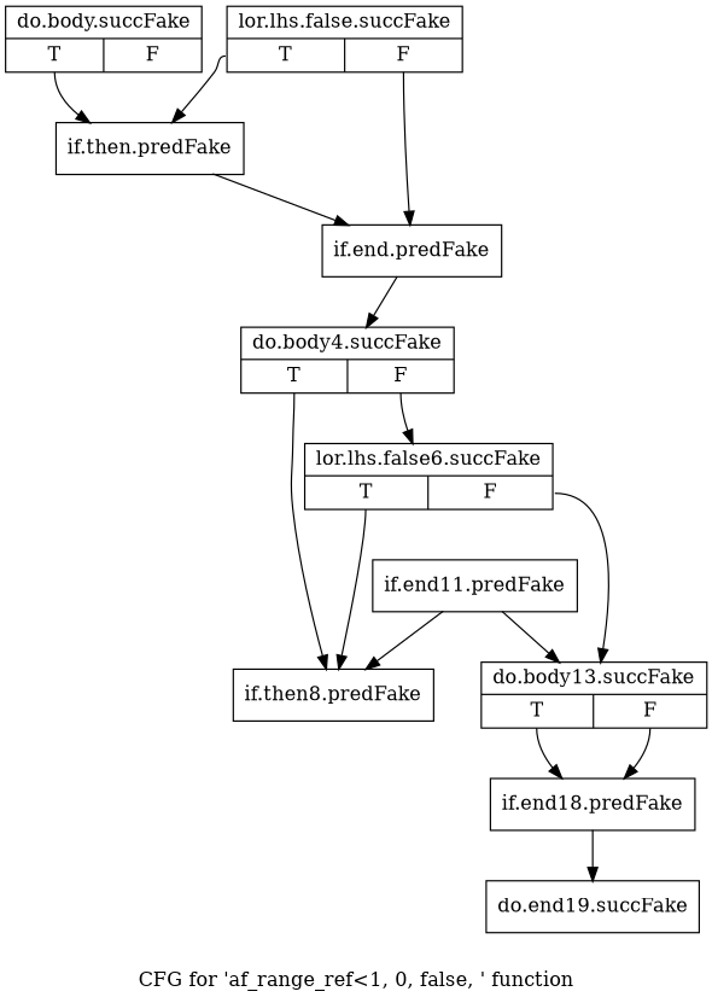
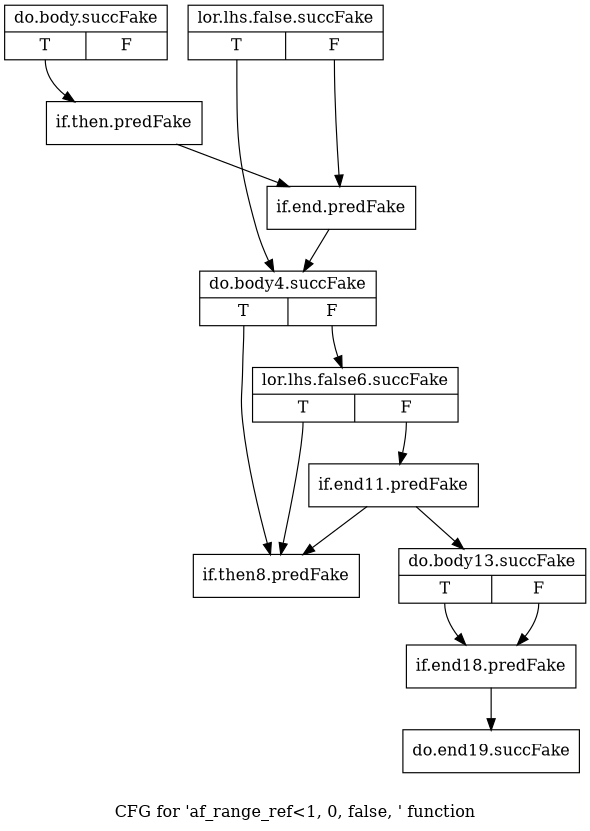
  digraph {
    label="CFG for 'af_range_ref\<1, 0, false, ' function"
    node [filename="/tools/Xilinx/Vitis_HLS/2022.1/include/ap_fixed_ref.h" linenumber=281 shape=record]
    n1 [label="{do.body.succFake|{<s0>T|<s1>F}}"]
    n2 [label="{if.then.predFake}"]
    n3 [label="{if.end.predFake}"]
    n4 [label="{lor.lhs.false.succFake|{<s0>T|<s1>F}}"]
    n5 [label="{do.body4.succFake|{<s0>T|<s1>F}}" linenumber=284]
    n6 [label="{if.then8.predFake}" linenumber=284]
    n7 [label="{lor.lhs.false6.succFake|{<s0>T|<s1>F}}" linenumber=284]
    n8 [label="{if.end11.predFake}" linenumber=284]
    n9 [label="{do.body13.succFake|{<s0>T|<s1>F}}" linenumber=286]
    n10 [label="{if.end18.predFake}" linenumber=286]
    n11 [label="{do.end19.succFake}" linenumber=288]
    n1 -> n2 [tailport=s0]
    n2 -> n3 [execusionnum=0 filename="/tools/Xilinx/Vitis_HLS/2022.1/include/ap_fixed_ref.h"]
    n3 -> n5 [execusionnum=0 filename="/tools/Xilinx/Vitis_HLS/2022.1/include/ap_fixed_ref.h"]
-   n4 -> n2 [tailport=s0]
+   n4 -> n5 [tailport=s0]
    n4 -> n3 [tailport=s1]
    n5 -> n6 [tailport=s0]
    n5 -> n7 [execusionnum=0 filename="/tools/Xilinx/Vitis_HLS/2022.1/include/ap_fixed_ref.h" tailport=s1]
    n7 -> n6 [tailport=s0]
-   n7 -> n9 [tailport=s1]
+   n7 -> n8 [tailport=s1]
    n8 -> n6 [execusionnum=0 filename="/tools/Xilinx/Vitis_HLS/2022.1/include/ap_fixed_ref.h"]
    n8 -> n9 [execusionnum=0 filename="/tools/Xilinx/Vitis_HLS/2022.1/include/ap_fixed_ref.h"]
    n9 -> n10 [execusionnum=0 filename="/tools/Xilinx/Vitis_HLS/2022.1/include/ap_fixed_ref.h" tailport=s0]
    n9 -> n10 [tailport=s1]
    n10 -> n11 [execusionnum=0 filename="/tools/Xilinx/Vitis_HLS/2022.1/include/ap_fixed_ref.h"]
  }
